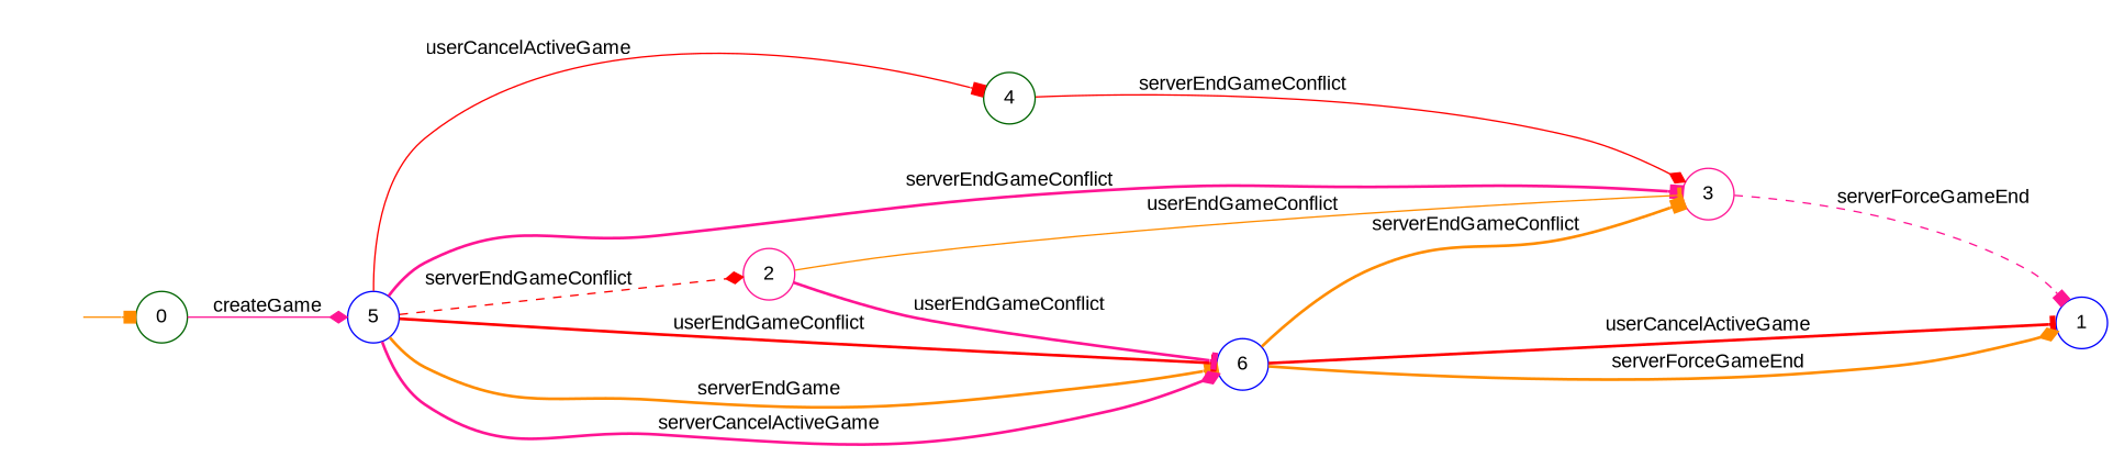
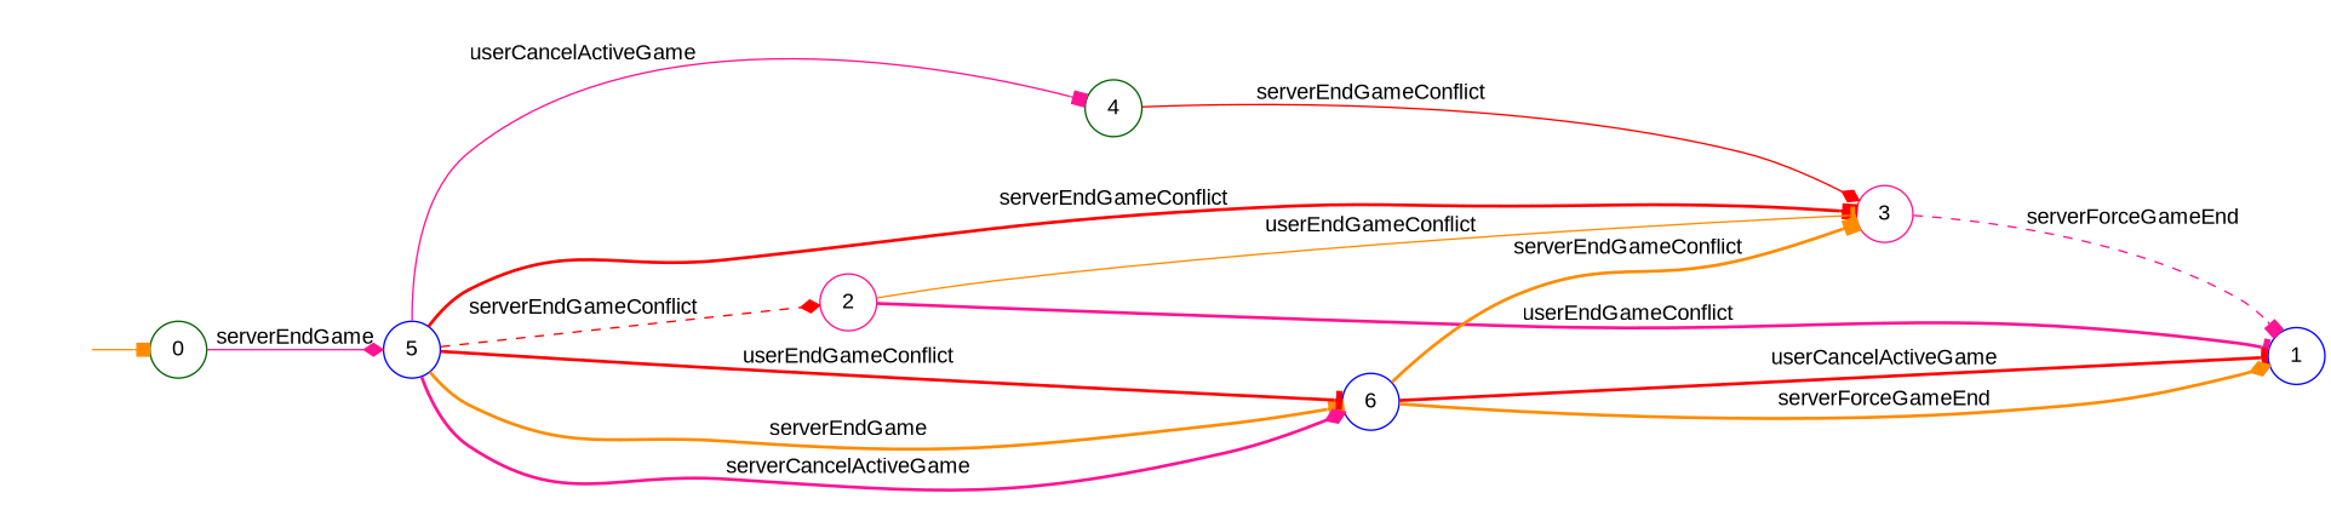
  digraph {
    fontname="Liberation Sans"
    rankdir=LR
    node [color=blue fontname="Liberation Sans" shape=circle]
    edge [arrowhead=box color=deeppink fontname="Liberation Sans" style=bold]
    "" [color=darkorange shape=plaintext]
    n2 [color=darkgreen label=0]
    n3 [label=5]
    n4 [color=deeppink label=2]
    n5 [color=deeppink label=3]
    n6 [label=6]
    n7 [color=darkgreen label=4]
    n8 [label=1]
    "" -> n2 [color=darkorange style=solid]
-   n2 -> n3 [arrowhead=diamond label=createGame style=solid]
+   n2 -> n3 [arrowhead=diamond label=serverEndGame style=solid]
    n3 -> n4 [arrowhead=diamond color=red label=serverEndGameConflict style=dashed]
-   n3 -> n5 [label=serverEndGameConflict]
+   n3 -> n5 [color=red label=serverEndGameConflict]
    n3 -> n6 [color=darkorange label=serverEndGame]
    n3 -> n6 [arrowhead=diamond label=serverCancelActiveGame]
    n3 -> n6 [arrowhead=tee color=red label=userEndGameConflict]
-   n3 -> n7 [color=red label=userCancelActiveGame style=solid]
+   n3 -> n7 [label=userCancelActiveGame style=solid]
    n4 -> n5 [arrowhead=tee color=darkorange label=userEndGameConflict style=solid]
-   n4 -> n6 [arrowhead=tee label=userEndGameConflict]
+   n4 -> n8 [arrowhead=tee label=userEndGameConflict]
    n5 -> n8 [label=serverForceGameEnd style=dashed]
    n6 -> n5 [color=darkorange label=serverEndGameConflict]
    n6 -> n8 [arrowhead=tee color=red label=userCancelActiveGame]
    n6 -> n8 [arrowhead=diamond color=darkorange label=serverForceGameEnd]
    n7 -> n5 [arrowhead=diamond color=red label=serverEndGameConflict style=solid]
  }
